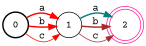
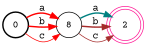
  digraph {
    nodesep=0.25
    rankdir=LR
    ranksep=0.4
    fontname="Courier Prime"
    node [color=black fixedsize=true fontsize=14 penwidth=1.0 shape=circle fontname="Courier Prime"]
    edge [fontsize=14 color=red style=bold fontname="Courier Prime"]
    n1 [height=0.5 label=0 penwidth=2.0]
-   n2 [height=0.5 label=1]
+   n2 [height=0.5 label=8]
    n3 [height=0.5 label=2 shape=doublecircle color=deeppink]
    n1 -> n2 [label=a]
    n1 -> n2 [label=b]
    n1 -> n2 [label=c style=solid]
    n2 -> n3 [label=a color=teal]
    n2 -> n3 [label=b color=brown]
    n2 -> n3 [label=c color=brown style=solid]
  }
